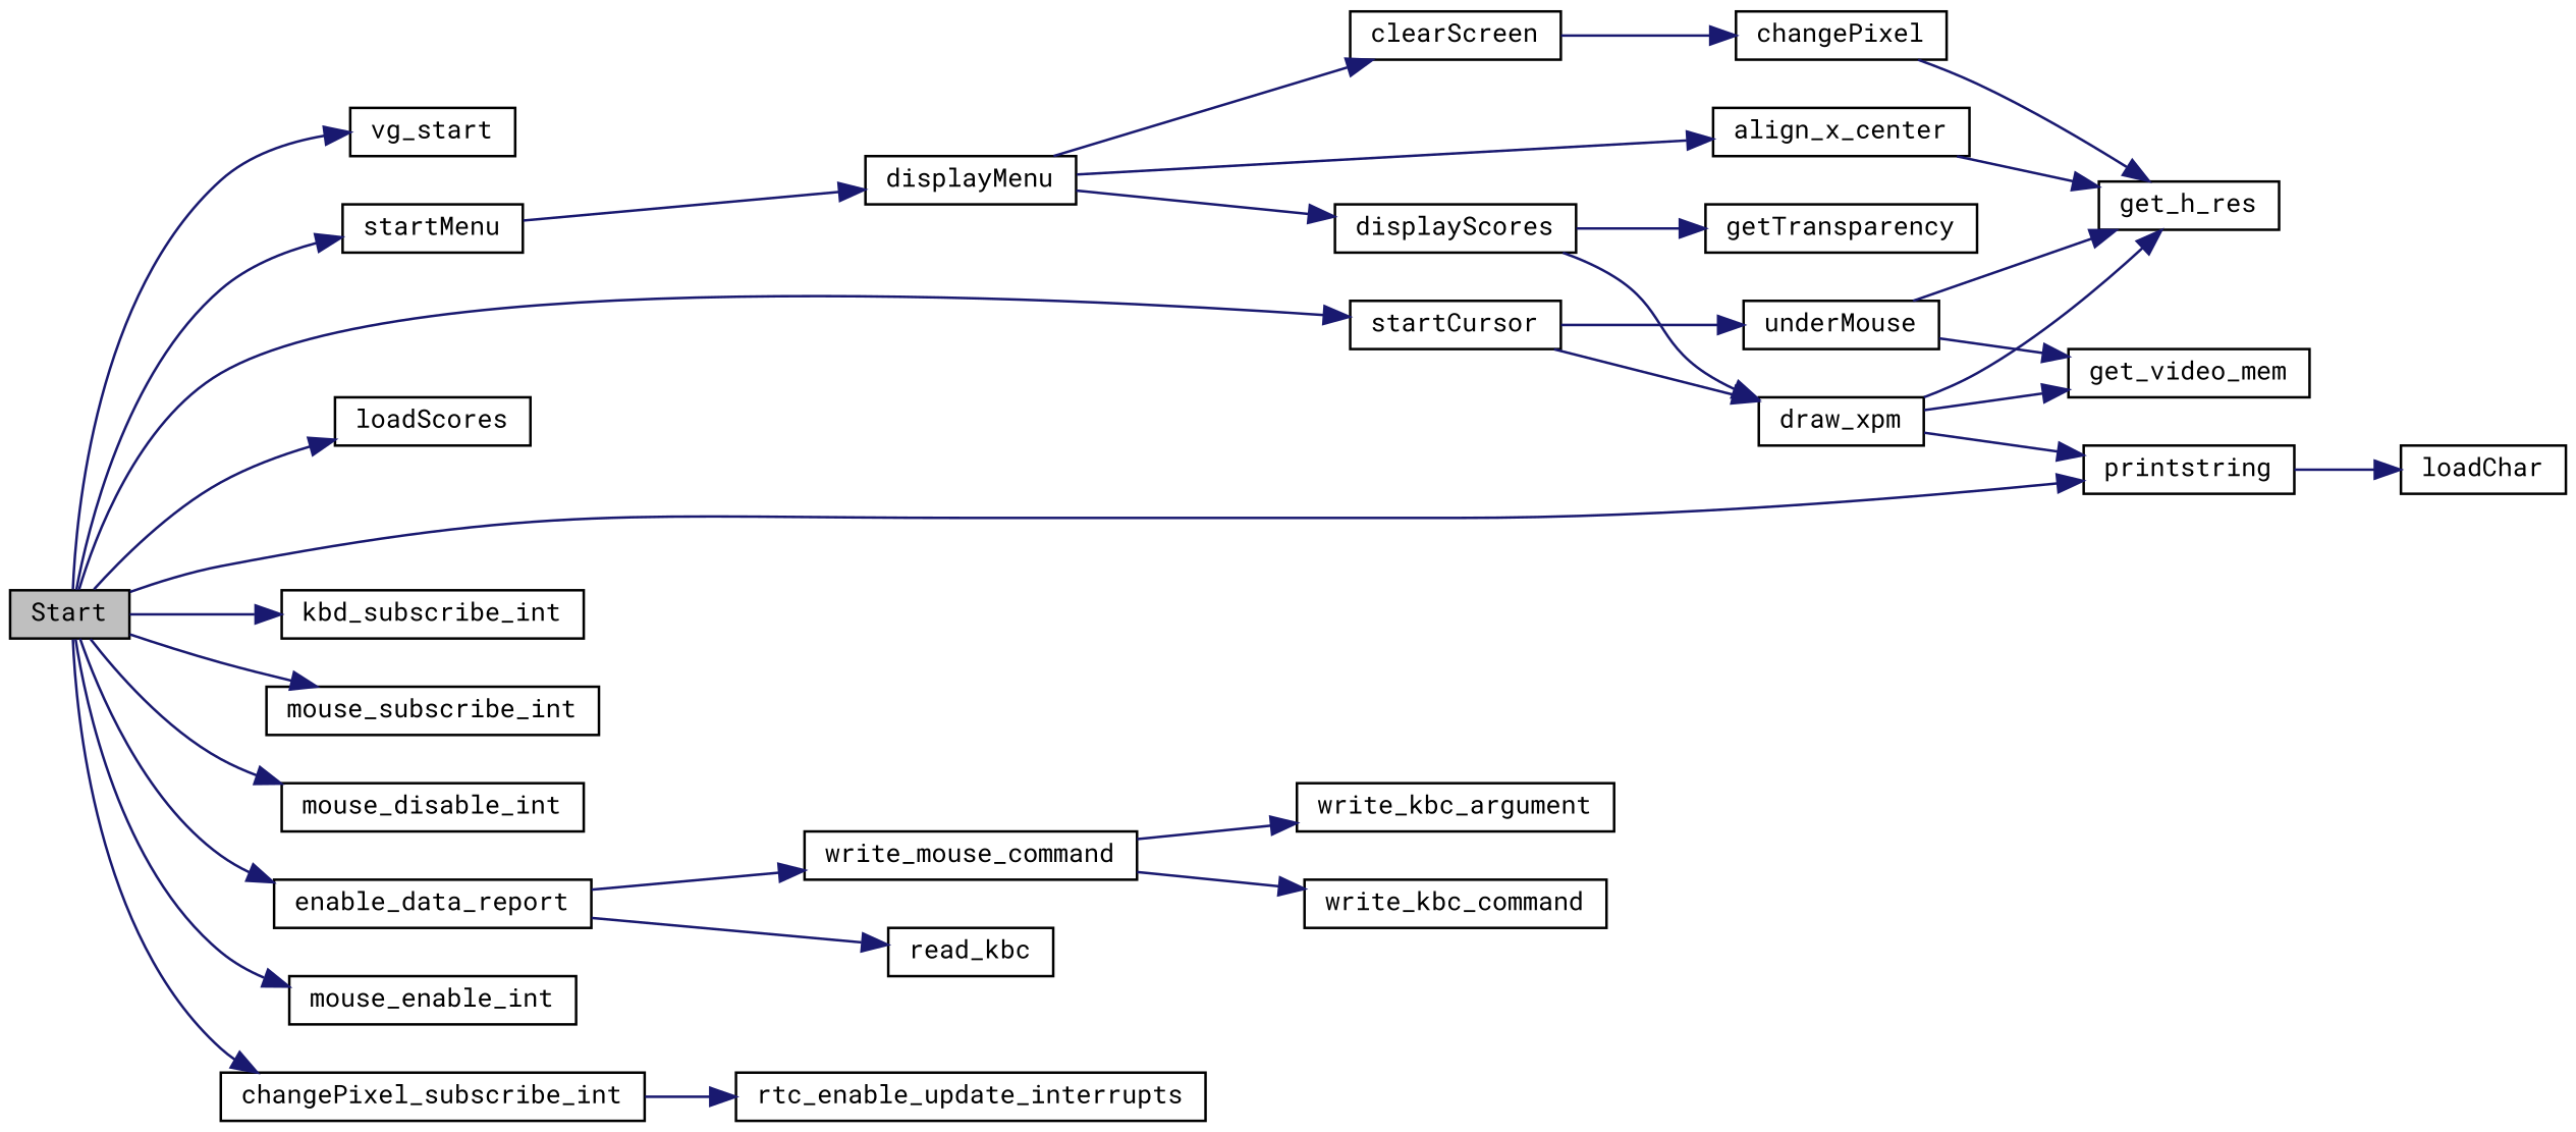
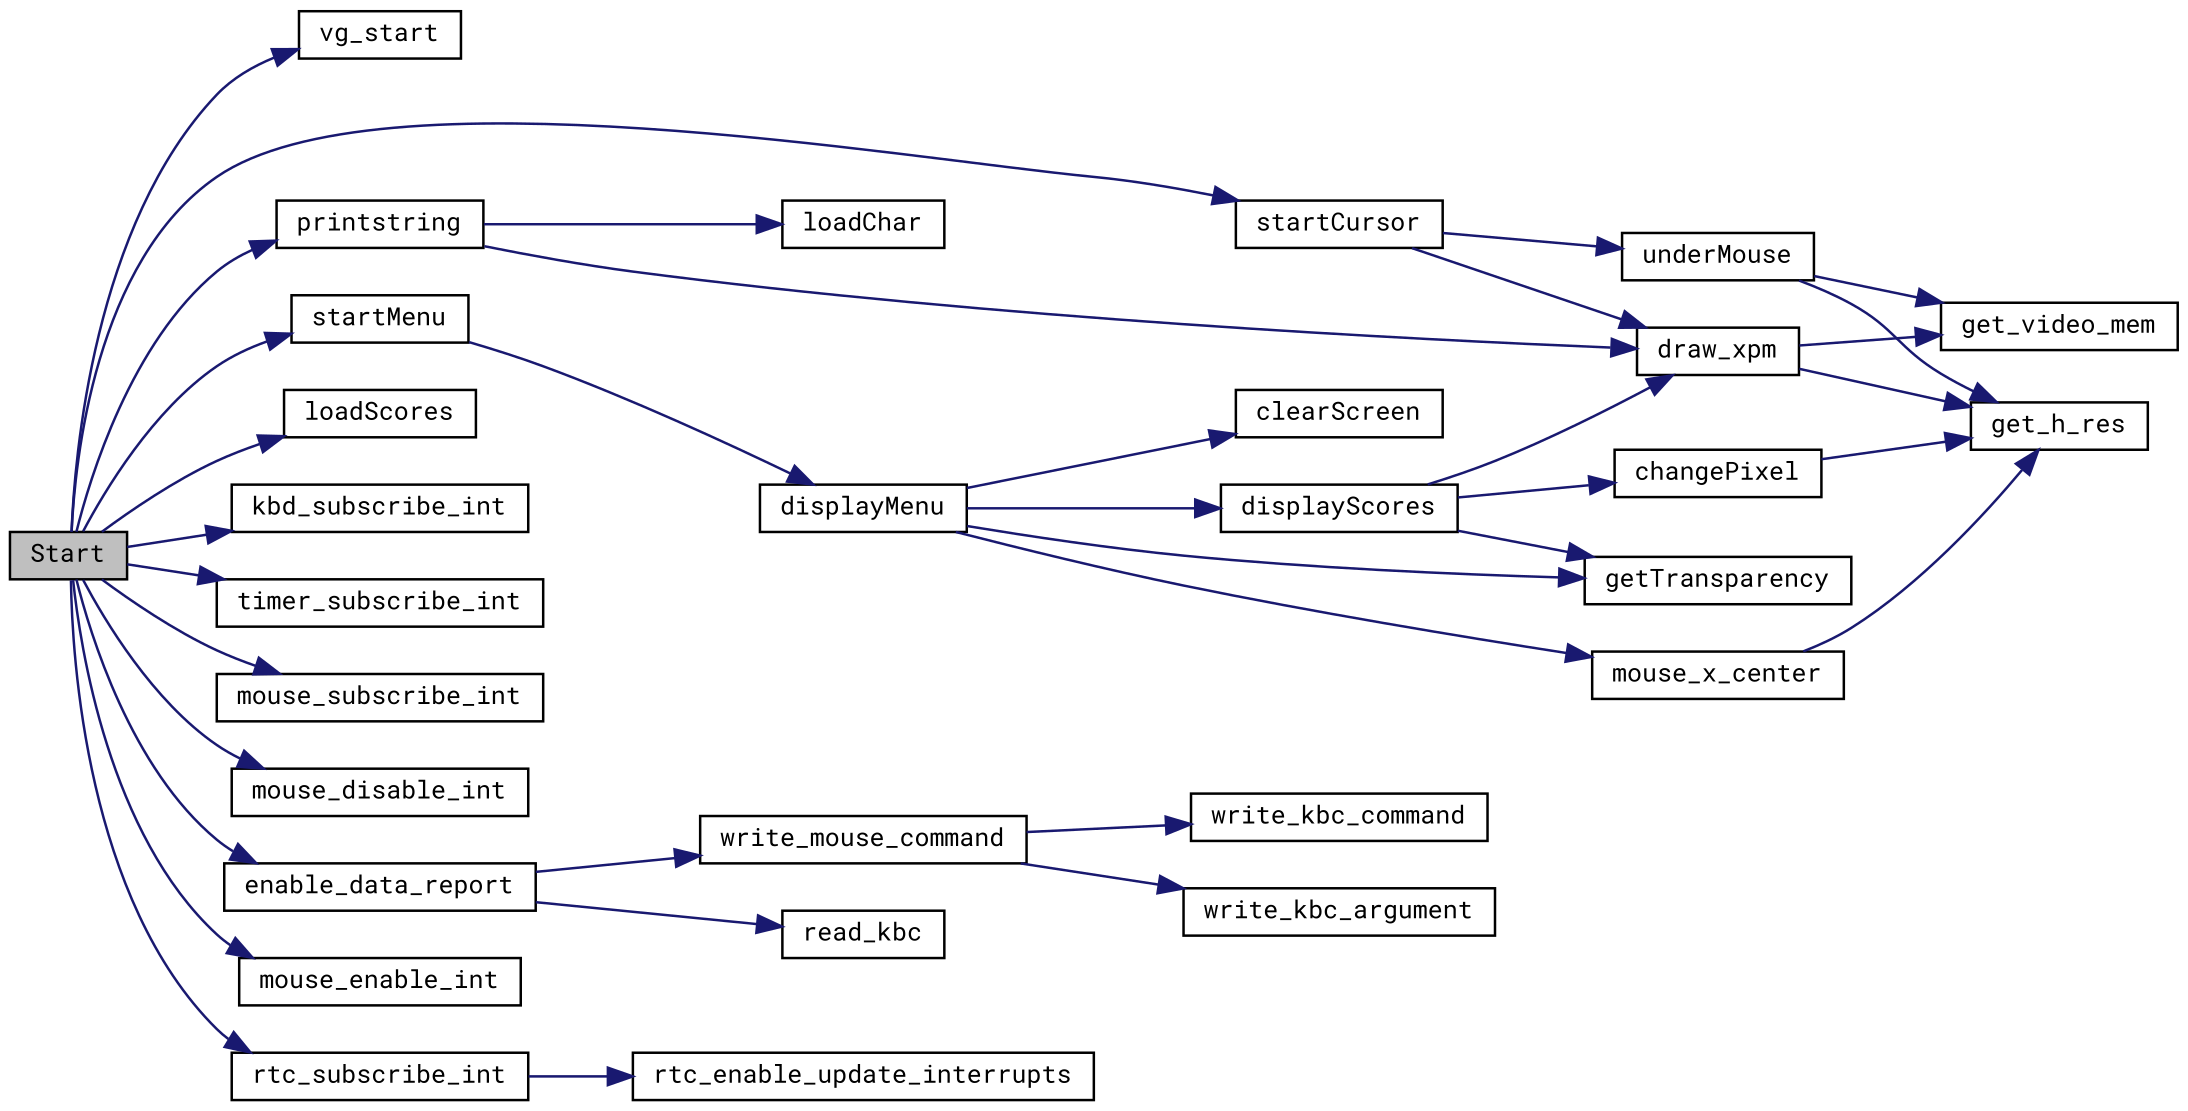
  digraph {
    fontname="Roboto Mono"
    rankdir=LR
    node [color=black fontname="Roboto Mono" fontsize=10 shape=record]
    edge [color=midnightblue fontname="Roboto Mono" fontsize=10 labelfontname=Helvetica labelfontsize=10 style=solid]
    n1 [fillcolor=grey75 fontcolor=black height=0.2 label=Start style=filled width=0.4]
    n2 [height=0.2 label=vg_start width=0.4]
    n3 [height=0.2 label=startMenu width=0.4]
    n4 [height=0.2 label=startCursor width=0.4]
    n5 [height=0.2 label=loadScores width=0.4]
    n6 [height=0.2 label=printstring width=0.4]
    n7 [height=0.2 label=kbd_subscribe_int width=0.4]
+   n8 [height=0.2 label=timer_subscribe_int width=0.4]
    n9 [height=0.2 label=mouse_subscribe_int width=0.4]
    n10 [height=0.2 label=mouse_disable_int width=0.4]
    n11 [height=0.2 label=enable_data_report width=0.4]
    n12 [height=0.2 label=mouse_enable_int width=0.4]
-   n13 [height=0.2 label=changePixel_subscribe_int width=0.4]
+   n13 [height=0.2 label=rtc_subscribe_int width=0.4]
    n14 [height=0.2 label=displayMenu width=0.4]
    n15 [height=0.2 label=draw_xpm width=0.4]
    n16 [height=0.2 label=underMouse width=0.4]
    n17 [height=0.2 label=loadChar width=0.4]
    n18 [height=0.2 label=write_mouse_command width=0.4]
    n19 [height=0.2 label=read_kbc width=0.4]
    n20 [height=0.2 label=rtc_enable_update_interrupts width=0.4]
    n21 [height=0.2 label=clearScreen width=0.4]
-   n22 [height=0.2 label=align_x_center width=0.4]
+   n22 [height=0.2 label=mouse_x_center width=0.4]
    n23 [height=0.2 label=getTransparency width=0.4]
    n24 [height=0.2 label=displayScores width=0.4]
    n25 [height=0.2 label=changePixel width=0.4]
    n26 [height=0.2 label=get_h_res width=0.4]
    n27 [height=0.2 label=get_video_mem width=0.4]
    n28 [height=0.2 label=write_kbc_command width=0.4]
    n29 [height=0.2 label=write_kbc_argument width=0.4]
    n1 -> n2
    n1 -> n3
    n1 -> n4
    n1 -> n5
    n1 -> n6
    n1 -> n7
+   n1 -> n8
    n1 -> n9
    n1 -> n10
    n1 -> n11
    n1 -> n12
    n1 -> n13
    n3 -> n14
    n4 -> n15
    n4 -> n16
-   n15 -> n6
+   n6 -> n15
    n6 -> n17
    n11 -> n18
    n11 -> n19
    n13 -> n20
    n14 -> n21
    n14 -> n22
+   n14 -> n23
    n14 -> n24
    n15 -> n26
    n15 -> n27
    n16 -> n26
    n16 -> n27
    n18 -> n28
    n18 -> n29
-   n21 -> n25
+   n24 -> n25
    n22 -> n26
    n24 -> n15
    n24 -> n23
    n25 -> n26
  }
